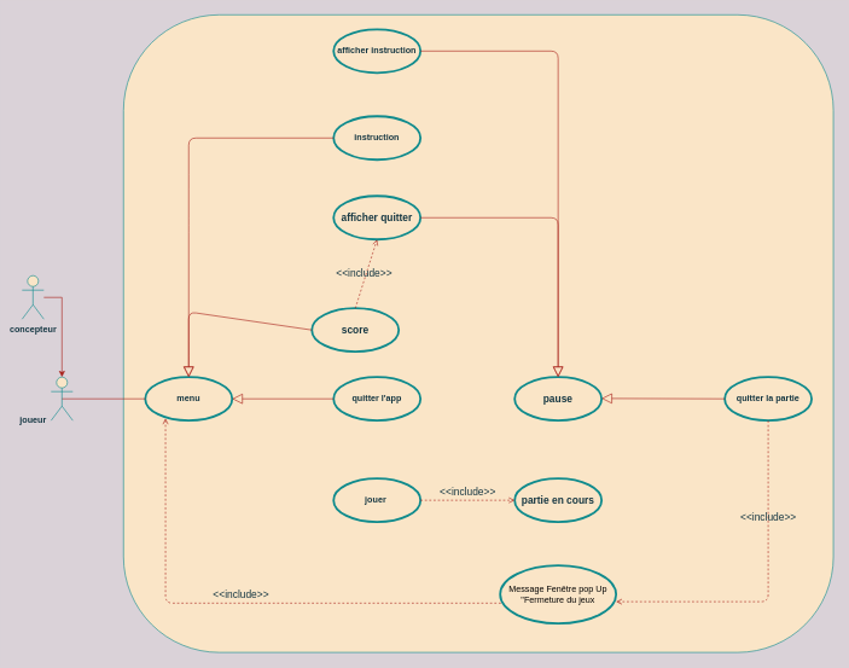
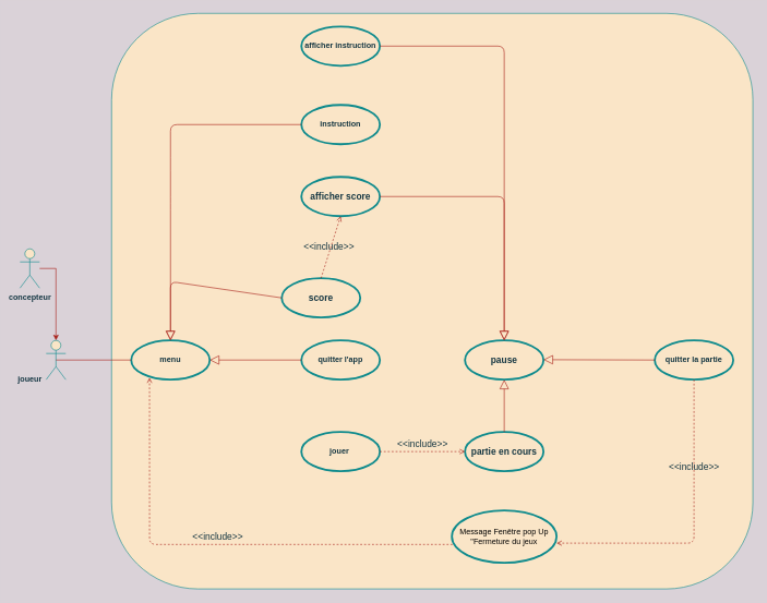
  <mxCell id="0" />
  <mxCell id="1" parent="0" />
  <mxCell id="2" value="" style="rounded=1;whiteSpace=wrap;html=1;sketch=0;strokeColor=#0F8B8D;fillColor=#FAE5C7;fontSize=14;fontColor=#143642;" parent="1" vertex="1"><mxGeometry x="170" y="20" width="980" height="880" as="geometry" /></mxCell>
  <mxCell id="3" value="" style="edgeStyle=orthogonalEdgeStyle;rounded=0;orthogonalLoop=1;jettySize=auto;html=1;strokeColor=#A8201A;fontColor=#143642;labelBackgroundColor=#DAD2D8;" parent="1" source="4" target="5" edge="1"><mxGeometry relative="1" as="geometry" /></mxCell>
  <mxCell id="4" value="&lt;b&gt;concepteur&lt;/b&gt;" style="shape=umlActor;html=1;verticalLabelPosition=bottom;verticalAlign=top;align=center;fillColor=#FAE5C7;strokeColor=#0F8B8D;fontColor=#143642;" parent="1" vertex="1"><mxGeometry y="380" width="30" height="60" as="geometry" x="30" /></mxCell>
  <mxCell id="5" value="" style="shape=umlActor;html=1;verticalLabelPosition=bottom;verticalAlign=top;align=center;fillColor=#FAE5C7;strokeColor=#0F8B8D;fontColor=#143642;" parent="1" vertex="1"><mxGeometry x="70" y="520" width="30" height="60" as="geometry" /></mxCell>
  <mxCell id="6" value="&lt;b&gt;joueur&lt;/b&gt;" style="text;html=1;align=center;verticalAlign=middle;resizable=0;points=[];autosize=1;fontColor=#143642;" parent="1" vertex="1"><mxGeometry x="20" y="570" width="50" height="20" as="geometry" /></mxCell>
  <mxCell id="7" value="instruction" style="shape=ellipse;html=1;strokeWidth=3;fontStyle=1;whiteSpace=wrap;align=center;perimeter=ellipsePerimeter;rounded=0;sketch=0;fillColor=#FAE5C7;fontColor=#143642;strokeColor=#0F8B8D;" parent="1" vertex="1"><mxGeometry x="460" width="120" height="60" as="geometry" y="160" /></mxCell>
  <mxCell id="8" value="quitter l'app" style="shape=ellipse;html=1;strokeWidth=3;fontStyle=1;whiteSpace=wrap;align=center;perimeter=ellipsePerimeter;rounded=0;sketch=0;fillColor=#FAE5C7;fontColor=#143642;strokeColor=#0F8B8D;" parent="1" vertex="1"><mxGeometry x="460" y="520" width="120" height="60" as="geometry" /></mxCell>
  <mxCell id="9" value="&lt;font style=&quot;font-size: 14px&quot;&gt;score&lt;/font&gt;" style="shape=ellipse;html=1;strokeWidth=3;fontStyle=1;whiteSpace=wrap;align=center;perimeter=ellipsePerimeter;rounded=0;sketch=0;fillColor=#FAE5C7;fontColor=#143642;strokeColor=#0F8B8D;" parent="1" vertex="1"><mxGeometry x="430" y="425" width="120" height="60" as="geometry" /></mxCell>
- <mxCell id="10" value="afficher quitter" style="shape=ellipse;html=1;strokeWidth=3;fontStyle=1;whiteSpace=wrap;align=center;perimeter=ellipsePerimeter;rounded=0;sketch=0;fillColor=#FAE5C7;fontSize=14;fontColor=#143642;strokeColor=#0F8B8D;" parent="1" vertex="1"><mxGeometry x="460" y="270" width="120" height="60" as="geometry" /></mxCell>
+ <mxCell id="10" value="afficher score" style="shape=ellipse;html=1;strokeWidth=3;fontStyle=1;whiteSpace=wrap;align=center;perimeter=ellipsePerimeter;rounded=0;sketch=0;fillColor=#FAE5C7;fontSize=14;fontColor=#143642;strokeColor=#0F8B8D;" parent="1" vertex="1"><mxGeometry x="460" y="270" width="120" height="60" as="geometry" /></mxCell>
  <mxCell id="11" value="&amp;lt;&amp;lt;include&amp;gt;&amp;gt;" style="edgeStyle=none;html=1;endArrow=open;verticalAlign=bottom;dashed=1;labelBackgroundColor=none;strokeColor=#A8201A;fillColor=#FAE5C7;fontSize=14;fontColor=#143642;exitX=0.5;exitY=0;exitDx=0;exitDy=0;" parent="1" source="9" edge="1"><mxGeometry x="-0.2" width="160" relative="1" as="geometry"><mxPoint x="650" y="330" as="sourcePoint" /><mxPoint x="520" y="330" as="targetPoint" /><mxPoint as="offset" /></mxGeometry></mxCell>
  <mxCell id="12" style="edgeStyle=orthogonalEdgeStyle;curved=0;rounded=1;sketch=0;orthogonalLoop=1;jettySize=auto;html=1;exitX=0.5;exitY=1;exitDx=0;exitDy=0;strokeColor=#A8201A;fillColor=#FAE5C7;fontSize=14;fontColor=#143642;labelBackgroundColor=#DAD2D8;" parent="1" edge="1"><mxGeometry relative="1" as="geometry"><mxPoint x="640" y="680" as="sourcePoint" /><mxPoint x="640" y="680" as="targetPoint" /></mxGeometry></mxCell>
  <mxCell id="13" value="jouer&amp;nbsp;" style="shape=ellipse;html=1;strokeWidth=3;fontStyle=1;whiteSpace=wrap;align=center;perimeter=ellipsePerimeter;rounded=0;sketch=0;fillColor=#FAE5C7;fontColor=#143642;strokeColor=#0F8B8D;" parent="1" vertex="1"><mxGeometry x="460" y="660" width="120" height="60" as="geometry" /></mxCell>
  <mxCell id="14" value="menu" style="shape=ellipse;html=1;strokeWidth=3;fontStyle=1;whiteSpace=wrap;align=center;perimeter=ellipsePerimeter;rounded=0;sketch=0;fillColor=#FAE5C7;fontColor=#143642;strokeColor=#0F8B8D;" parent="1" vertex="1"><mxGeometry x="200" y="520" width="120" height="60" as="geometry" /></mxCell>
  <mxCell id="15" value="" style="endArrow=none;html=1;strokeColor=#A8201A;fillColor=#FAE5C7;fontSize=14;fontColor=#143642;exitX=0.5;exitY=0.5;exitDx=0;exitDy=0;exitPerimeter=0;labelBackgroundColor=#DAD2D8;entryX=0;entryY=0.5;entryDx=0;entryDy=0;" parent="1" source="5" target="14" edge="1"><mxGeometry width="50" height="50" relative="1" as="geometry"><mxPoint x="700" y="660" as="sourcePoint" /><mxPoint x="200" y="620" as="targetPoint" /></mxGeometry></mxCell>
  <mxCell id="16" value="" style="edgeStyle=none;html=1;endArrow=block;endFill=0;endSize=12;verticalAlign=bottom;strokeColor=#A8201A;fillColor=#FAE5C7;fontSize=14;fontColor=#143642;labelBackgroundColor=#DAD2D8;exitX=0;exitY=0.5;exitDx=0;exitDy=0;" parent="1" source="9" edge="1"><mxGeometry width="160" relative="1" as="geometry"><mxPoint x="460" y="480" as="sourcePoint" /><mxPoint x="260" y="520" as="targetPoint" /><Array as="points"><mxPoint x="260" y="430" /><mxPoint x="260" y="480" /></Array></mxGeometry></mxCell>
  <mxCell id="17" value="" style="edgeStyle=none;html=1;endArrow=block;endFill=0;endSize=12;verticalAlign=bottom;strokeColor=#A8201A;fillColor=#FAE5C7;fontSize=14;fontColor=#143642;labelBackgroundColor=#DAD2D8;exitX=0;exitY=0.5;exitDx=0;exitDy=0;" parent="1" source="7" edge="1"><mxGeometry width="160" relative="1" as="geometry"><mxPoint x="460" y="130" as="sourcePoint" /><mxPoint x="260" y="520" as="targetPoint" /><Array as="points"><mxPoint x="260" y="190" /><mxPoint x="260" y="250" /><mxPoint x="260" y="310" /></Array></mxGeometry></mxCell>
  <mxCell id="18" value="pause" style="shape=ellipse;html=1;strokeWidth=3;fontStyle=1;whiteSpace=wrap;align=center;perimeter=ellipsePerimeter;rounded=0;sketch=0;fillColor=#FAE5C7;fontSize=14;fontColor=#143642;strokeColor=#0F8B8D;" parent="1" vertex="1"><mxGeometry x="710" y="520" width="120" height="60" as="geometry" /></mxCell>
  <mxCell id="19" value="partie en cours" style="shape=ellipse;html=1;strokeWidth=3;fontStyle=1;whiteSpace=wrap;align=center;perimeter=ellipsePerimeter;rounded=0;sketch=0;fillColor=#FAE5C7;fontSize=14;fontColor=#143642;strokeColor=#0F8B8D;" parent="1" vertex="1"><mxGeometry x="710" y="660" width="120" height="60" as="geometry" /></mxCell>
  <mxCell id="20" value="afficher instruction" style="shape=ellipse;html=1;strokeWidth=3;fontStyle=1;whiteSpace=wrap;align=center;perimeter=ellipsePerimeter;rounded=0;sketch=0;fillColor=#FAE5C7;fontColor=#143642;strokeColor=#0F8B8D;" parent="1" vertex="1"><mxGeometry x="460" y="40" width="120" height="60" as="geometry" /></mxCell>
  <mxCell id="21" value="&amp;lt;&amp;lt;include&amp;gt;&amp;gt;" style="edgeStyle=none;html=1;endArrow=open;verticalAlign=bottom;dashed=1;labelBackgroundColor=none;strokeColor=#A8201A;fillColor=#FAE5C7;fontSize=14;fontColor=#143642;exitX=1;exitY=0.5;exitDx=0;exitDy=0;entryX=0;entryY=0.5;entryDx=0;entryDy=0;" parent="1" source="13" edge="1"><mxGeometry width="160" relative="1" as="geometry"><mxPoint x="860" y="810" as="sourcePoint" /><mxPoint x="710" y="690" as="targetPoint" /></mxGeometry></mxCell>
  <mxCell id="22" value="" style="edgeStyle=none;html=1;endArrow=block;endFill=0;endSize=12;verticalAlign=bottom;strokeColor=#A8201A;fillColor=#FAE5C7;fontColor=#143642;entryX=1;entryY=0.5;entryDx=0;entryDy=0;exitX=0;exitY=0.5;exitDx=0;exitDy=0;" parent="1" source="8" target="14" edge="1"><mxGeometry width="160" relative="1" as="geometry"><mxPoint x="770" y="490" as="sourcePoint" /><mxPoint x="930" y="490" as="targetPoint" /></mxGeometry></mxCell>
  <mxCell id="23" value="" style="edgeStyle=none;html=1;endArrow=block;endFill=0;endSize=12;verticalAlign=bottom;strokeColor=#A8201A;fillColor=#FAE5C7;fontColor=#143642;entryX=0.5;entryY=0;entryDx=0;entryDy=0;exitX=1;exitY=0.5;exitDx=0;exitDy=0;" parent="1" target="18" edge="1" source="20"><mxGeometry width="160" relative="1" as="geometry"><mxPoint x="770" y="438" as="sourcePoint" /><mxPoint x="580" y="379.41" as="targetPoint" /><Array as="points"><mxPoint x="770" y="70" /></Array></mxGeometry></mxCell>
+ <mxCell id="24" value="" style="edgeStyle=none;html=1;endArrow=block;endFill=0;endSize=12;verticalAlign=bottom;strokeColor=#A8201A;fillColor=#FAE5C7;fontColor=#143642;entryX=0.5;entryY=1;entryDx=0;entryDy=0;exitX=0.5;exitY=0;exitDx=0;exitDy=0;" parent="1" source="19" target="18" edge="1"><mxGeometry width="160" relative="1" as="geometry"><mxPoint x="650" y="638.82" as="sourcePoint" /><mxPoint x="790" y="638.82" as="targetPoint" /></mxGeometry></mxCell>
  <mxCell id="25" value="&lt;span style=&quot;color: rgb(0 , 0 , 0) ; font-weight: 400&quot;&gt;Message Fenêtre pop Up&lt;/span&gt;&lt;br style=&quot;color: rgb(0 , 0 , 0) ; font-weight: 400&quot;&gt;&lt;span style=&quot;color: rgb(0 , 0 , 0) ; font-weight: 400&quot;&gt;&quot;Fermeture du jeux&lt;/span&gt;" style="shape=ellipse;html=1;strokeWidth=3;fontStyle=1;whiteSpace=wrap;align=center;perimeter=ellipsePerimeter;rounded=0;sketch=0;fillColor=#FAE5C7;fontColor=#143642;strokeColor=#0F8B8D;" vertex="1" parent="1"><mxGeometry x="690" y="780" width="160" height="80" as="geometry" /></mxCell>
  <mxCell id="26" value="" style="edgeStyle=none;html=1;endArrow=block;endFill=0;endSize=12;verticalAlign=bottom;strokeColor=#A8201A;fillColor=#FAE5C7;fontColor=#143642;exitX=1;exitY=0.5;exitDx=0;exitDy=0;entryX=0.5;entryY=0;entryDx=0;entryDy=0;" edge="1" parent="1" source="10" target="18"><mxGeometry width="160" relative="1" as="geometry"><mxPoint x="590" y="560" as="sourcePoint" /><mxPoint x="720" y="560" as="targetPoint" /><Array as="points"><mxPoint x="770" y="300" /></Array></mxGeometry></mxCell>
  <mxCell id="27" value="quitter la partie" style="shape=ellipse;html=1;strokeWidth=3;fontStyle=1;whiteSpace=wrap;align=center;perimeter=ellipsePerimeter;rounded=0;sketch=0;fillColor=#FAE5C7;fontColor=#143642;strokeColor=#0F8B8D;" vertex="1" parent="1"><mxGeometry x="1000" y="520" width="120" height="60" as="geometry" /></mxCell>
  <mxCell id="28" value="" style="edgeStyle=none;html=1;endArrow=block;endFill=0;endSize=12;verticalAlign=bottom;strokeColor=#A8201A;fillColor=#FAE5C7;fontColor=#143642;entryX=1;entryY=0.5;entryDx=0;entryDy=0;exitX=0;exitY=0.5;exitDx=0;exitDy=0;" edge="1" parent="1" source="27"><mxGeometry width="160" relative="1" as="geometry"><mxPoint x="970" y="549.5" as="sourcePoint" /><mxPoint x="830" y="549.5" as="targetPoint" /></mxGeometry></mxCell>
  <mxCell id="29" value="&amp;lt;&amp;lt;include&amp;gt;&amp;gt;" style="edgeStyle=none;html=1;endArrow=open;verticalAlign=bottom;dashed=1;labelBackgroundColor=none;strokeColor=#A8201A;fillColor=#FAE5C7;fontSize=14;fontColor=#143642;exitX=0.5;exitY=1;exitDx=0;exitDy=0;entryX=1;entryY=0.625;entryDx=0;entryDy=0;entryPerimeter=0;" edge="1" parent="1" source="27" target="25"><mxGeometry x="-0.37" width="160" relative="1" as="geometry"><mxPoint x="1040" y="650" as="sourcePoint" /><mxPoint x="1170" y="650" as="targetPoint" /><Array as="points"><mxPoint x="1060" y="680" /><mxPoint x="1060" y="830" /></Array><mxPoint as="offset" /></mxGeometry></mxCell>
  <mxCell id="30" value="&amp;lt;&amp;lt;include&amp;gt;&amp;gt;" style="edgeStyle=none;html=1;endArrow=open;verticalAlign=bottom;dashed=1;labelBackgroundColor=none;strokeColor=#A8201A;fillColor=#FAE5C7;fontSize=14;fontColor=#143642;exitX=0.006;exitY=0.65;exitDx=0;exitDy=0;exitPerimeter=0;entryX=0.233;entryY=0.95;entryDx=0;entryDy=0;entryPerimeter=0;" edge="1" parent="1" source="25" target="14"><mxGeometry width="160" relative="1" as="geometry"><mxPoint x="590" y="790" as="sourcePoint" /><mxPoint x="220" y="580" as="targetPoint" /><Array as="points"><mxPoint x="228" y="832" /></Array></mxGeometry></mxCell>
